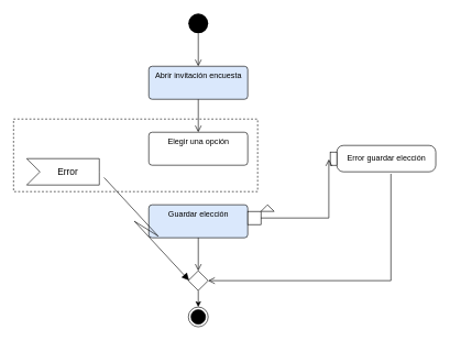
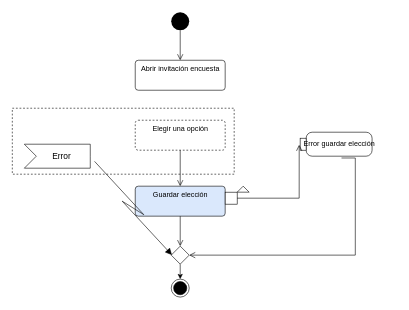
  <mxCell id="0" />
  <mxCell id="1" parent="0" />
  <mxCell id="2" value="" style="fontStyle=0;dashed=1;" parent="1" vertex="1"><mxGeometry x="20" y="180" width="370" height="110" as="geometry" /></mxCell>
  <mxCell id="3" value="" style="ellipse;fillColor=#000000;strokeColor=none;" parent="1" vertex="1"><mxGeometry x="285" y="20" width="30" height="30" as="geometry" /></mxCell>
  <mxCell id="4" value="" style="endArrow=open;startArrow=none;endFill=0;startFill=0;endSize=8;html=1;verticalAlign=bottom;labelBackgroundColor=none;strokeWidth=1;rounded=0;edgeStyle=orthogonalEdgeStyle;exitX=0.5;exitY=1;exitDx=0;exitDy=0;entryX=0.5;entryY=0;entryDx=0;entryDy=0;" parent="1" source="3" target="5" edge="1"><mxGeometry width="160" relative="1" as="geometry"><mxPoint x="220" y="230" as="sourcePoint" /><mxPoint x="300" y="150" as="targetPoint" /></mxGeometry></mxCell>
- <mxCell id="5" value="Abrir invitación encuesta" style="html=1;align=center;verticalAlign=top;rounded=1;absoluteArcSize=1;arcSize=10;dashed=0;fillColor=#dae8fc;" parent="1" vertex="1"><mxGeometry x="225" y="100" width="150" height="50" as="geometry" /></mxCell>
- <mxCell id="6" value="" style="endArrow=open;startArrow=none;endFill=0;startFill=0;endSize=8;html=1;verticalAlign=bottom;labelBackgroundColor=none;strokeWidth=1;rounded=0;edgeStyle=orthogonalEdgeStyle;exitX=0.5;exitY=1;exitDx=0;exitDy=0;entryX=0.5;entryY=0;entryDx=0;entryDy=0;" parent="1" source="5" target="7" edge="1"><mxGeometry width="160" relative="1" as="geometry"><mxPoint x="305" y="170" as="sourcePoint" /><mxPoint x="305" y="270" as="targetPoint" /></mxGeometry></mxCell>
- <mxCell id="7" value="Elegir una opción" style="html=1;align=center;verticalAlign=top;rounded=1;absoluteArcSize=1;arcSize=10;dashed=0;" parent="1" vertex="1"><mxGeometry x="225" y="200" width="150" height="50" as="geometry" /></mxCell>
+ <mxCell id="5" value="Abrir invitación encuesta" style="html=1;align=center;verticalAlign=top;rounded=1;absoluteArcSize=1;arcSize=10;dashed=0;" parent="1" vertex="1"><mxGeometry x="225" y="100" width="150" height="50" as="geometry" /></mxCell>
+ <mxCell id="7" value="Elegir una opción" style="html=1;align=center;verticalAlign=top;rounded=1;absoluteArcSize=1;arcSize=10;dashed=1;" parent="1" vertex="1"><mxGeometry x="225" y="200" width="150" height="50" as="geometry" /></mxCell>
+ <mxCell id="8" value="" style="endArrow=open;startArrow=none;endFill=0;startFill=0;endSize=8;html=1;verticalAlign=bottom;labelBackgroundColor=none;strokeWidth=1;rounded=0;edgeStyle=orthogonalEdgeStyle;exitX=0.5;exitY=1;exitDx=0;exitDy=0;entryX=0.5;entryY=0;entryDx=0;entryDy=0;" parent="1" source="7" target="9" edge="1"><mxGeometry width="160" relative="1" as="geometry"><mxPoint x="305" y="260" as="sourcePoint" /><mxPoint x="305" y="360" as="targetPoint" /></mxGeometry></mxCell>
  <mxCell id="9" value="Guardar elección" style="html=1;align=center;verticalAlign=top;rounded=1;absoluteArcSize=1;arcSize=10;dashed=0;fillColor=#dae8fc;" parent="1" vertex="1"><mxGeometry x="225" y="310" width="150" height="50" as="geometry" /></mxCell>
- <mxCell id="10" value="Error guardar elección" style="shape=mxgraph.uml25.action;html=1;align=center;verticalAlign=middle;absoluteArcSize=1;arcSize=10;dashed=0;spacingLeft=10;flipH=1;" parent="1" vertex="1"><mxGeometry x="500" y="220" width="160" height="40" as="geometry" /></mxCell>
+ <mxCell id="10" value="Error guardar elección" style="shape=mxgraph.uml25.action;html=1;align=center;verticalAlign=middle;absoluteArcSize=1;arcSize=10;dashed=0;spacingLeft=10;flipH=1;" parent="1" vertex="1"><mxGeometry x="500" y="220" width="120" height="40" as="geometry" /></mxCell>
  <mxCell id="11" value="" style="fillColor=#ffffff;strokeColor=#000000;" parent="1" vertex="1"><mxGeometry x="375" y="320" width="20" height="20" as="geometry" /></mxCell>
  <mxCell id="12" value="" style="triangle;whiteSpace=wrap;html=1;direction=north;" parent="1" vertex="1"><mxGeometry x="395" y="310" width="20" height="10" as="geometry" /></mxCell>
  <mxCell id="13" value="" style="endArrow=open;startArrow=none;endFill=0;startFill=0;endSize=8;html=1;verticalAlign=bottom;labelBackgroundColor=none;strokeWidth=1;rounded=0;edgeStyle=orthogonalEdgeStyle;exitX=1;exitY=0.5;exitDx=0;exitDy=0;entryX=1.013;entryY=0.525;entryDx=0;entryDy=0;entryPerimeter=0;" parent="1" source="11" target="10" edge="1"><mxGeometry width="160" relative="1" as="geometry"><mxPoint x="310" y="90" as="sourcePoint" /><mxPoint x="310" y="140" as="targetPoint" /></mxGeometry></mxCell>
  <mxCell id="14" value="" style="ellipse;html=1;shape=endState;fillColor=#000000;strokeColor=#000000;" parent="1" vertex="1"><mxGeometry x="285" y="465" width="30" height="30" as="geometry" /></mxCell>
  <mxCell id="15" value="" style="endArrow=open;startArrow=none;endFill=0;startFill=0;endSize=8;html=1;verticalAlign=bottom;labelBackgroundColor=none;strokeWidth=1;rounded=0;edgeStyle=orthogonalEdgeStyle;exitX=0.5;exitY=1;exitDx=0;exitDy=0;" parent="1" source="9" target="20" edge="1"><mxGeometry width="160" relative="1" as="geometry"><mxPoint x="300" y="290" as="sourcePoint" /><mxPoint x="300" y="340" as="targetPoint" /></mxGeometry></mxCell>
  <mxCell id="16" value="" style="endArrow=open;startArrow=none;endFill=0;startFill=0;endSize=8;html=1;verticalAlign=bottom;labelBackgroundColor=none;strokeWidth=1;rounded=0;edgeStyle=orthogonalEdgeStyle;entryX=1;entryY=0.5;entryDx=0;entryDy=0;exitX=0.425;exitY=1.075;exitDx=0;exitDy=0;exitPerimeter=0;" parent="1" source="10" target="20" edge="1"><mxGeometry width="160" relative="1" as="geometry"><mxPoint x="640" y="290" as="sourcePoint" /><mxPoint x="320" y="250" as="targetPoint" /><Array as="points"><mxPoint x="592" y="425" /></Array></mxGeometry></mxCell>
  <mxCell id="17" value="Error" style="html=1;shape=mxgraph.infographic.ribbonSimple;notch1=20;notch2=0;align=center;verticalAlign=middle;fontSize=14;fontStyle=0;fillColor=#FFFFFF;flipH=0;spacingRight=0;spacingLeft=14;" parent="1" vertex="1"><mxGeometry x="40" y="240" width="110" height="40" as="geometry" /></mxCell>
  <mxCell id="18" value="" style="shape=mxgraph.lean_mapping.electronic_info_flow_edge;html=1;rounded=0;edgeStyle=orthogonalEdgeStyle;exitX=1;exitY=0.5;exitDx=0;exitDy=0;exitPerimeter=0;entryX=0;entryY=1;entryDx=0;entryDy=0;" parent="1" source="17" target="20" edge="1"><mxGeometry width="160" relative="1" as="geometry"><mxPoint x="340" y="370" as="sourcePoint" /><mxPoint x="285" y="425" as="targetPoint" /></mxGeometry></mxCell>
  <mxCell id="19" style="edgeStyle=orthogonalEdgeStyle;rounded=0;orthogonalLoop=1;jettySize=auto;html=1;exitX=0.5;exitY=1;exitDx=0;exitDy=0;entryX=0.5;entryY=0;entryDx=0;entryDy=0;" edge="1" parent="1" source="20" target="14"><mxGeometry relative="1" as="geometry" /></mxCell>
  <mxCell id="20" value="" style="rhombus;whiteSpace=wrap;html=1;" vertex="1" parent="1"><mxGeometry x="285" y="410" width="30" height="30" as="geometry" /></mxCell>
